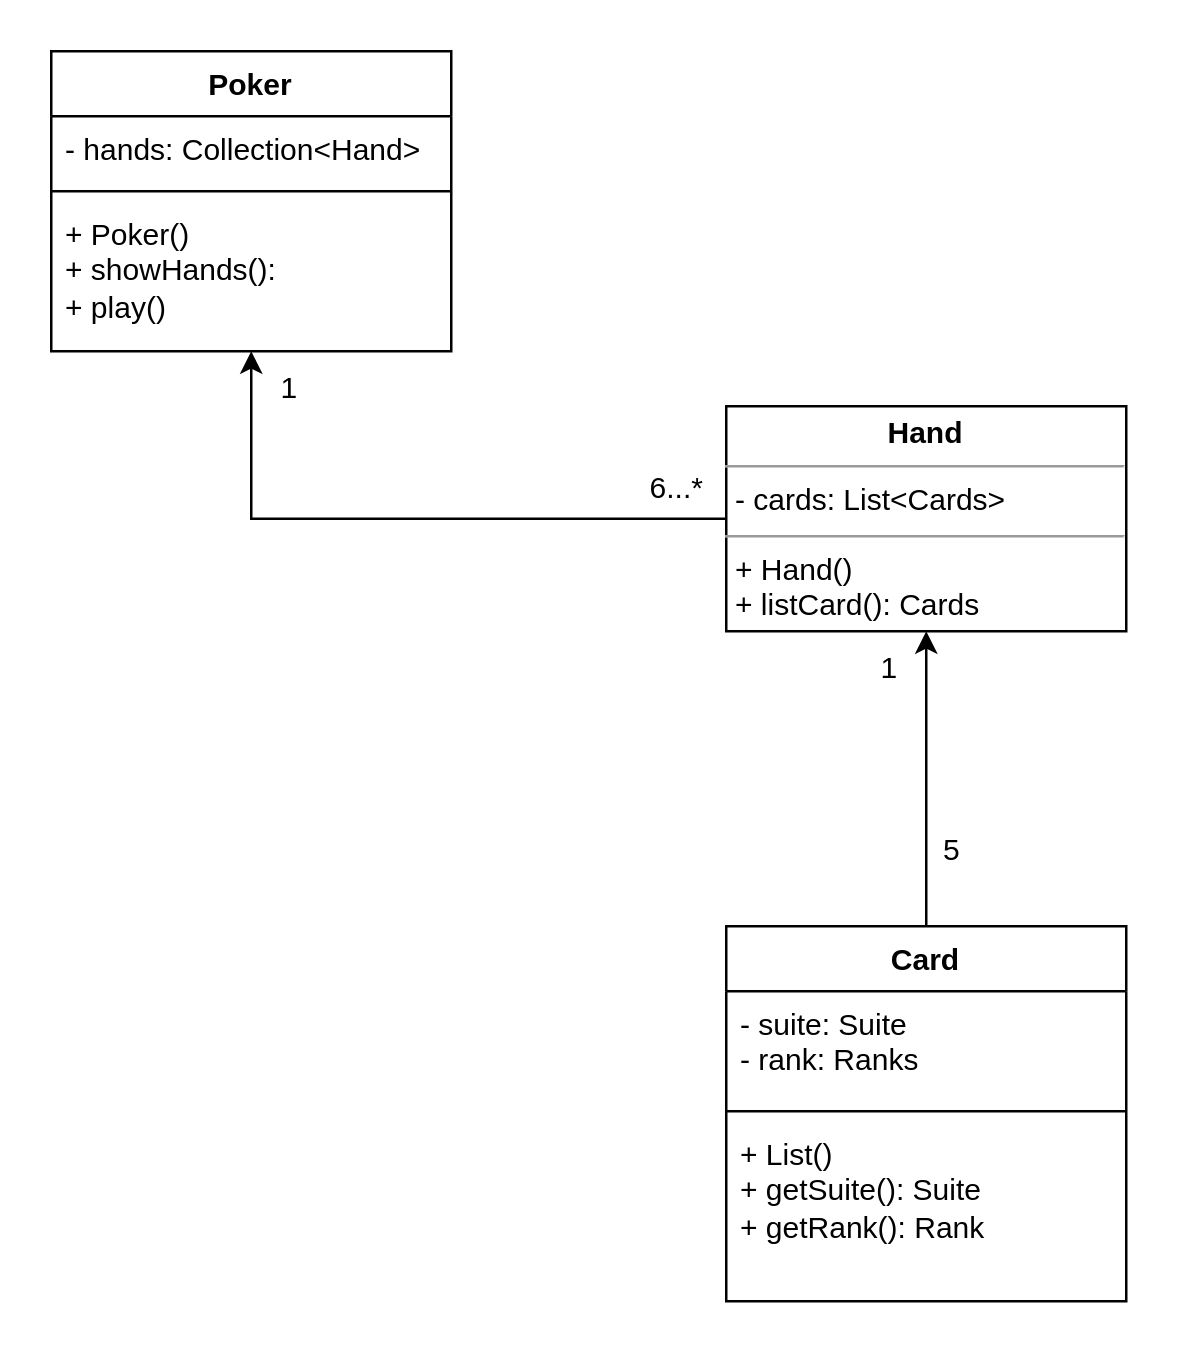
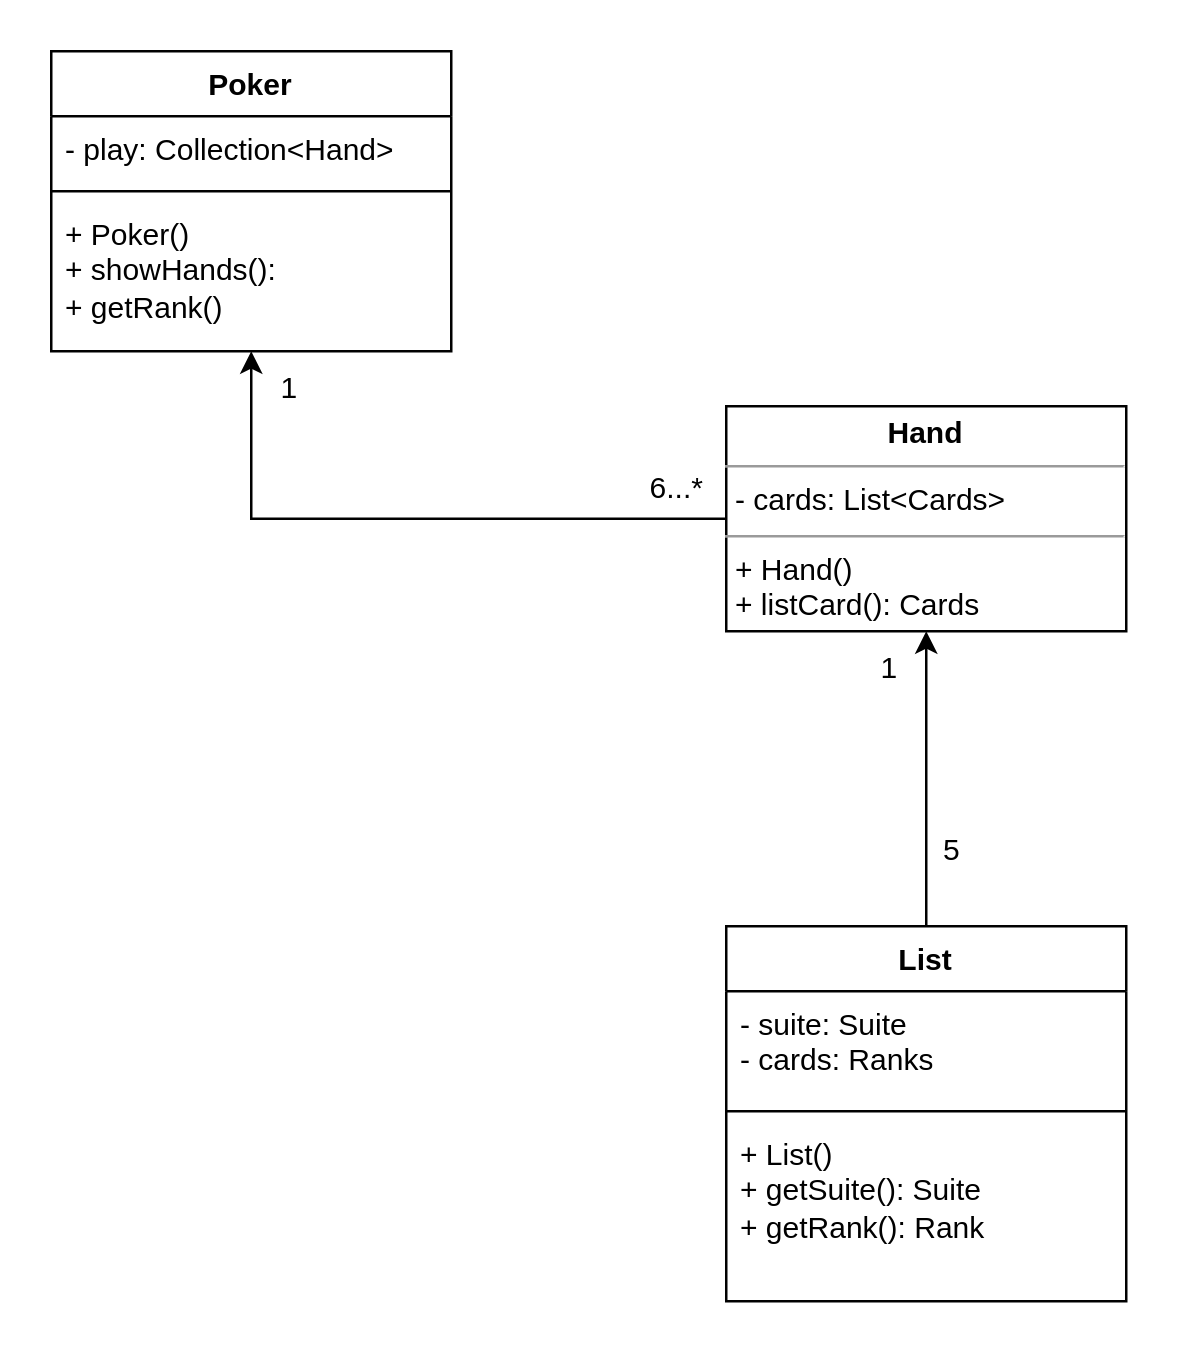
  <mxCell id="0" />
  <mxCell id="1" parent="0" />
  <mxCell id="2" style="edgeStyle=orthogonalEdgeStyle;rounded=0;orthogonalLoop=1;jettySize=auto;html=1;exitX=0;exitY=0.5;exitDx=0;exitDy=0;" edge="1" parent="1" source="7" target="3"><mxGeometry relative="1" as="geometry" /></mxCell>
  <mxCell id="3" value="Poker" style="swimlane;fontStyle=1;align=center;verticalAlign=top;childLayout=stackLayout;horizontal=1;startSize=26;horizontalStack=0;resizeParent=1;resizeParentMax=0;resizeLast=0;collapsible=1;marginBottom=0;whiteSpace=wrap;html=1;" vertex="1" parent="1"><mxGeometry x="20" y="20" width="160" height="120" as="geometry" /></mxCell>
- <mxCell id="4" value="- hands: Collection&amp;lt;Hand&amp;gt;" style="text;strokeColor=none;fillColor=none;align=left;verticalAlign=top;spacingLeft=4;spacingRight=4;overflow=hidden;rotatable=0;points=[[0,0.5],[1,0.5]];portConstraint=eastwest;whiteSpace=wrap;html=1;" vertex="1" parent="3"><mxGeometry y="26" width="160" height="26" as="geometry" /></mxCell>
+ <mxCell id="4" value="- play: Collection&amp;lt;Hand&amp;gt;" style="text;strokeColor=none;fillColor=none;align=left;verticalAlign=top;spacingLeft=4;spacingRight=4;overflow=hidden;rotatable=0;points=[[0,0.5],[1,0.5]];portConstraint=eastwest;whiteSpace=wrap;html=1;" vertex="1" parent="3"><mxGeometry y="26" width="160" height="26" as="geometry" /></mxCell>
  <mxCell id="5" value="" style="line;strokeWidth=1;fillColor=none;align=left;verticalAlign=middle;spacingTop=-1;spacingLeft=3;spacingRight=3;rotatable=0;labelPosition=right;points=[];portConstraint=eastwest;strokeColor=inherit;" vertex="1" parent="3"><mxGeometry y="52" width="160" height="8" as="geometry" /></mxCell>
- <mxCell id="6" value="+ Poker()&lt;br&gt;+ showHands():&amp;nbsp;&lt;br&gt;+ play()" style="text;strokeColor=none;fillColor=none;align=left;verticalAlign=top;spacingLeft=4;spacingRight=4;overflow=hidden;rotatable=0;points=[[0,0.5],[1,0.5]];portConstraint=eastwest;whiteSpace=wrap;html=1;" vertex="1" parent="3"><mxGeometry y="60" width="160" height="60" as="geometry" /></mxCell>
+ <mxCell id="6" value="+ Poker()&lt;br&gt;+ showHands():&amp;nbsp;&lt;br&gt;+ getRank()" style="text;strokeColor=none;fillColor=none;align=left;verticalAlign=top;spacingLeft=4;spacingRight=4;overflow=hidden;rotatable=0;points=[[0,0.5],[1,0.5]];portConstraint=eastwest;whiteSpace=wrap;html=1;" vertex="1" parent="3"><mxGeometry y="60" width="160" height="60" as="geometry" /></mxCell>
  <mxCell id="7" value="&lt;p style=&quot;margin:0px;margin-top:4px;text-align:center;&quot;&gt;&lt;b&gt;Hand&lt;/b&gt;&lt;/p&gt;&lt;hr size=&quot;1&quot;&gt;&lt;p style=&quot;margin:0px;margin-left:4px;&quot;&gt;- cards: List&amp;lt;Cards&amp;gt;&lt;/p&gt;&lt;hr size=&quot;1&quot;&gt;&lt;p style=&quot;margin:0px;margin-left:4px;&quot;&gt;+ Hand()&lt;/p&gt;&lt;p style=&quot;margin:0px;margin-left:4px;&quot;&gt;+ listCard(): Cards&lt;/p&gt;" style="verticalAlign=top;align=left;overflow=fill;fontSize=12;fontFamily=Helvetica;html=1;whiteSpace=wrap;" vertex="1" parent="1"><mxGeometry x="290" y="162" width="160" height="90" as="geometry" /></mxCell>
  <mxCell id="8" style="edgeStyle=orthogonalEdgeStyle;rounded=0;orthogonalLoop=1;jettySize=auto;html=1;entryX=0.5;entryY=1;entryDx=0;entryDy=0;" edge="1" parent="1" source="9" target="7"><mxGeometry relative="1" as="geometry" /></mxCell>
- <mxCell id="9" value="Card" style="swimlane;fontStyle=1;align=center;verticalAlign=top;childLayout=stackLayout;horizontal=1;startSize=26;horizontalStack=0;resizeParent=1;resizeParentMax=0;resizeLast=0;collapsible=1;marginBottom=0;whiteSpace=wrap;html=1;" vertex="1" parent="1"><mxGeometry x="290" y="370" width="160" height="150" as="geometry" /></mxCell>
- <mxCell id="10" value="- suite: Suite&lt;br&gt;- rank: Ranks" style="text;strokeColor=none;fillColor=none;align=left;verticalAlign=top;spacingLeft=4;spacingRight=4;overflow=hidden;rotatable=0;points=[[0,0.5],[1,0.5]];portConstraint=eastwest;whiteSpace=wrap;html=1;" vertex="1" parent="9"><mxGeometry y="26" width="160" height="44" as="geometry" /></mxCell>
+ <mxCell id="9" value="List" style="swimlane;fontStyle=1;align=center;verticalAlign=top;childLayout=stackLayout;horizontal=1;startSize=26;horizontalStack=0;resizeParent=1;resizeParentMax=0;resizeLast=0;collapsible=1;marginBottom=0;whiteSpace=wrap;html=1;" vertex="1" parent="1"><mxGeometry x="290" y="370" width="160" height="150" as="geometry" /></mxCell>
+ <mxCell id="10" value="- suite: Suite&lt;br&gt;- cards: Ranks" style="text;strokeColor=none;fillColor=none;align=left;verticalAlign=top;spacingLeft=4;spacingRight=4;overflow=hidden;rotatable=0;points=[[0,0.5],[1,0.5]];portConstraint=eastwest;whiteSpace=wrap;html=1;" vertex="1" parent="9"><mxGeometry y="26" width="160" height="44" as="geometry" /></mxCell>
  <mxCell id="11" value="" style="line;strokeWidth=1;fillColor=none;align=left;verticalAlign=middle;spacingTop=-1;spacingLeft=3;spacingRight=3;rotatable=0;labelPosition=right;points=[];portConstraint=eastwest;strokeColor=inherit;" vertex="1" parent="9"><mxGeometry y="70" width="160" height="8" as="geometry" /></mxCell>
  <mxCell id="12" value="+ List()&lt;br&gt;+ getSuite(): Suite&lt;br&gt;+ getRank(): Rank" style="text;strokeColor=none;fillColor=none;align=left;verticalAlign=top;spacingLeft=4;spacingRight=4;overflow=hidden;rotatable=0;points=[[0,0.5],[1,0.5]];portConstraint=eastwest;whiteSpace=wrap;html=1;" vertex="1" parent="9"><mxGeometry y="78" width="160" height="72" as="geometry" /></mxCell>
  <mxCell id="13" value="1" style="text;html=1;align=center;verticalAlign=middle;resizable=0;points=[];autosize=1;strokeColor=none;fillColor=none;" vertex="1" parent="1"><mxGeometry x="100" y="140" width="30" height="30" as="geometry" /></mxCell>
  <mxCell id="14" value="6...*" style="text;html=1;align=center;verticalAlign=middle;resizable=0;points=[];autosize=1;strokeColor=none;fillColor=none;" vertex="1" parent="1"><mxGeometry x="250" y="180" width="40" height="30" as="geometry" /></mxCell>
  <mxCell id="15" value="1" style="text;html=1;align=center;verticalAlign=middle;resizable=0;points=[];autosize=1;strokeColor=none;fillColor=none;" vertex="1" parent="1"><mxGeometry x="340" y="252" width="30" height="30" as="geometry" /></mxCell>
  <mxCell id="16" value="5" style="text;html=1;align=center;verticalAlign=middle;resizable=0;points=[];autosize=1;strokeColor=none;fillColor=none;" vertex="1" parent="1"><mxGeometry x="365" y="325" width="30" height="30" as="geometry" /></mxCell>
